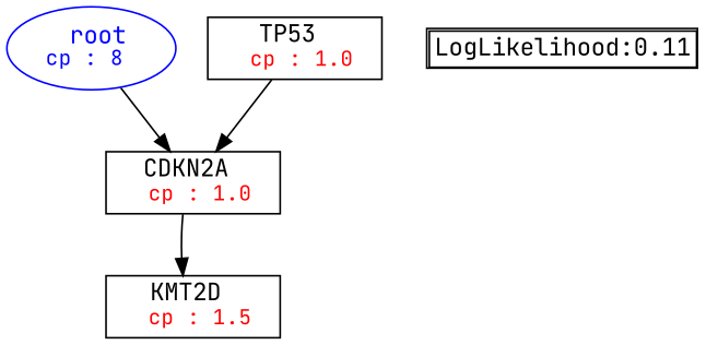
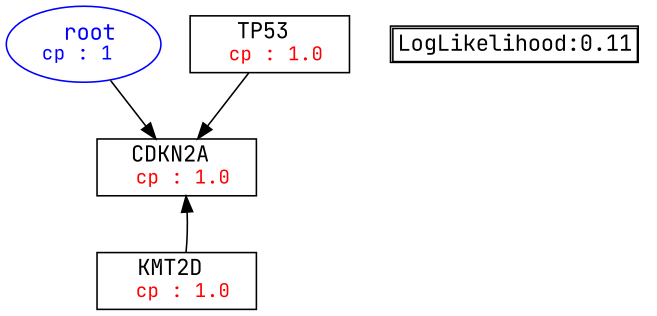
  digraph {
    fontname="JetBrains Mono"
    fontsize=10
    node [fontname="JetBrains Mono" shape=box]
    edge [fontname="JetBrains Mono"]
-   n1 [color=Blue label=<<font color='Blue'> root</font><br/><font color='Blue' POINT-SIZE='12'>cp : 8 </font>> shape=oval]
+   n1 [color=Blue label=<<font color='Blue'> root</font><br/><font color='Blue' POINT-SIZE='12'>cp : 1 </font>> shape=oval]
    n2 [label=<CDKN2A <br/> <font color='Red' POINT-SIZE='12'> cp : 1.0 </font>>]
    n3 [label=<TP53 <br/> <font color='Red' POINT-SIZE='12'> cp : 1.0 </font>>]
-   n4 [label=<KMT2D <br/> <font color='Red' POINT-SIZE='12'> cp : 1.5 </font>>]
+   n4 [label=<KMT2D <br/> <font color='Red' POINT-SIZE='12'> cp : 1.0 </font>>]
    n5 [label=<<TABLE BORDER="1" CELLBORDER="1" CELLSPACING="0" >     <TR><TD ALIGN="LEFT">LogLikelihood:0.11</TD></TR>     </TABLE>> shape=plaintext]
    n1 -> n2
-   n2 -> n4
+   n4 -> n2
    n3 -> n2
  }
